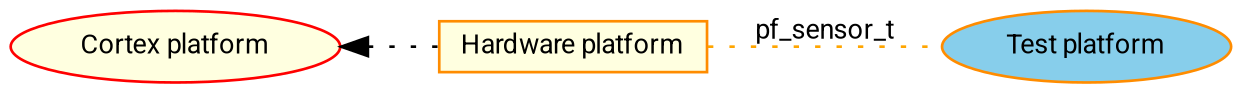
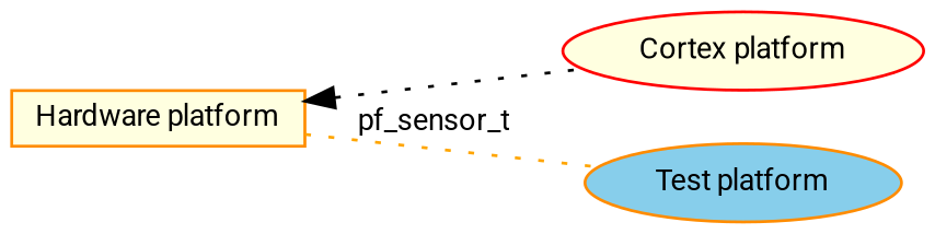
  digraph {
    fontname=Roboto
    rankdir=LR
    node [color=darkorange fillcolor=lightyellow fontname=Roboto fontsize=10 shape=ellipse style=filled]
    edge [fontname=Roboto fontsize=10 labelfontname=Helvetica labelfontsize=10 shape=plaintext style=dotted]
    n1 [color=red fontcolor=black height=0.2 label="Cortex platform" width=0.4]
    n2 [fillcolor=skyblue height=0.2 label="Test platform" width=0.4]
    n3 [height=0.2 label="Hardware platform" shape=box width=0.4]
-   n1 -> n3 [dir=back]
+   n3 -> n1 [dir=back]
    n3 -> n2 [color=orange dir=none label=pf_sensor_t]
  }
